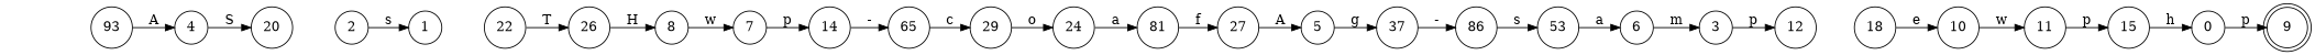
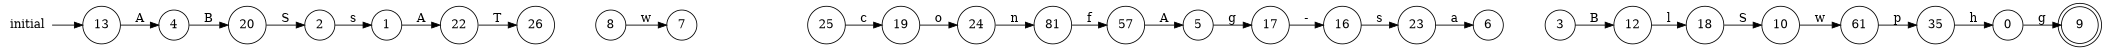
  digraph {
    rankdir=LR
    node [shape=circle]
    9 [shape=doublecircle]
    0
    1
    22
    26
    8
    2
    3
    12
    18
    10
    4
    20
    5
-   17 [label=37]
-   16 [label=86]
-   23 [label=53]
+   17
+   16
+   23
    6
    7
-   14
-   25 [label=65]
-   19 [label=29]
-   11
-   15
-   13 [label=93]
+   25
+   19
+   11 [label=61]
+   15 [label=35]
+   13
+   initial [shape=plaintext]
    24
    n28 [label=81]
-   27
-   0 -> 9 [label=p]
+   27 [label=57]
+   0 -> 9 [label=g]
+   1 -> 22 [label=A]
    22 -> 26 [label=T]
-   26 -> 8 [label=H]
    8 -> 7 [label=w]
    2 -> 1 [label=s]
-   3 -> 12 [label=p]
-   18 -> 10 [label=e]
+   3 -> 12 [label=B]
+   12 -> 18 [label=l]
+   18 -> 10 [label=S]
    10 -> 11 [label=w]
-   4 -> 20 [label=S]
+   4 -> 20 [label=B]
+   20 -> 2 [label=S]
    5 -> 17 [label=g]
    17 -> 16 [label="-"]
    16 -> 23 [label=s]
    23 -> 6 [label=a]
-   6 -> 3 [label=m]
-   7 -> 14 [label=p]
-   14 -> 25 [label="-"]
    25 -> 19 [label=c]
    19 -> 24 [label=o]
    11 -> 15 [label=p]
    15 -> 0 [label=h]
    13 -> 4 [label=A]
-   24 -> n28 [label=a]
+   initial -> 13
+   24 -> n28 [label=n]
    n28 -> 27 [label=f]
    27 -> 5 [label=A]
  }
